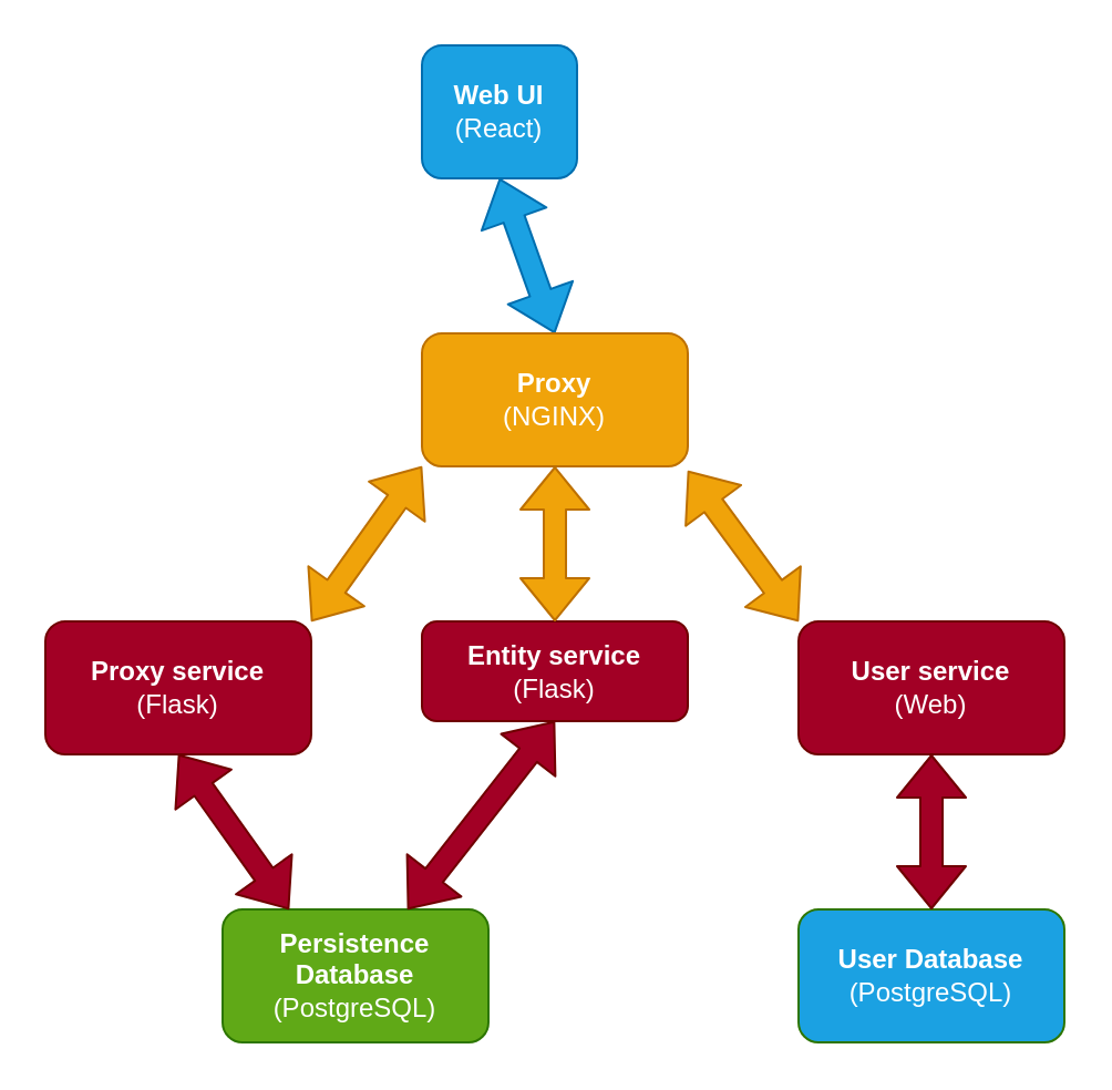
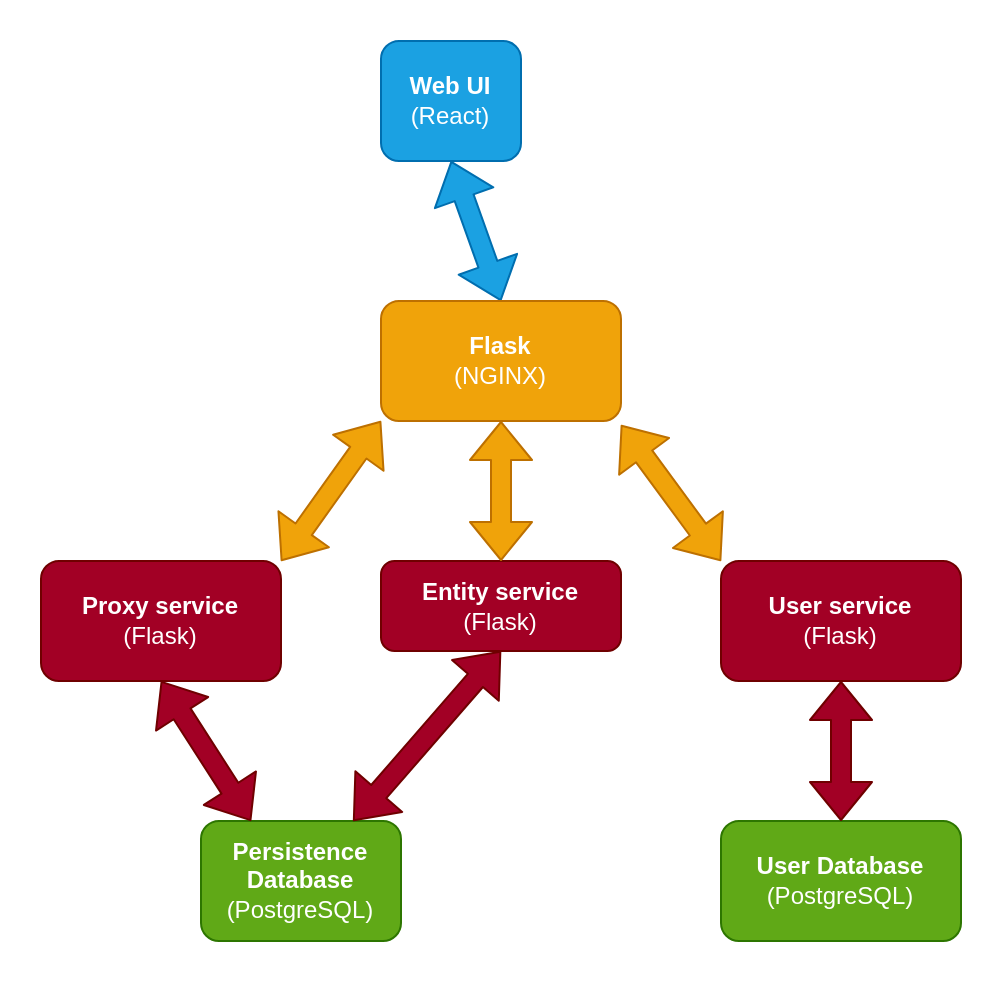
  <mxCell id="0" />
  <mxCell id="1" parent="0" />
  <mxCell id="2" value="&lt;div&gt;&lt;b&gt;Web UI&lt;/b&gt;&lt;/div&gt;&lt;div&gt;(React)&lt;br&gt;&lt;/div&gt;" style="rounded=1;whiteSpace=wrap;html=1;fillColor=#1ba1e2;strokeColor=#006EAF;fontColor=#ffffff;align=center;" vertex="1" parent="1"><mxGeometry x="190" y="20" width="70" height="60" as="geometry" /></mxCell>
  <mxCell id="3" value="" style="shape=flexArrow;endArrow=classic;startArrow=classic;html=1;fillColor=#1ba1e2;strokeColor=#006EAF;entryX=0.5;entryY=1;entryDx=0;entryDy=0;" edge="1" parent="1" target="2"><mxGeometry width="50" height="50" relative="1" as="geometry"><mxPoint x="250" y="150" as="sourcePoint" /><mxPoint x="240" y="100" as="targetPoint" /></mxGeometry></mxCell>
- <mxCell id="4" value="&lt;div&gt;&lt;b&gt;Proxy&lt;/b&gt;&lt;/div&gt;&lt;div&gt;(NGINX)&lt;br&gt;&lt;/div&gt;" style="rounded=1;whiteSpace=wrap;html=1;fillColor=#f0a30a;strokeColor=#BD7000;fontColor=#ffffff;" vertex="1" parent="1"><mxGeometry x="190" y="150" width="120" height="60" as="geometry" /></mxCell>
+ <mxCell id="4" value="&lt;div&gt;&lt;b&gt;Flask&lt;/b&gt;&lt;/div&gt;&lt;div&gt;(NGINX)&lt;br&gt;&lt;/div&gt;" style="rounded=1;whiteSpace=wrap;html=1;fillColor=#f0a30a;strokeColor=#BD7000;fontColor=#ffffff;" vertex="1" parent="1"><mxGeometry x="190" y="150" width="120" height="60" as="geometry" /></mxCell>
  <mxCell id="5" value="&lt;div&gt;&lt;b&gt;Proxy service&lt;/b&gt;&lt;/div&gt;&lt;div&gt;(Flask)&lt;br&gt;&lt;/div&gt;" style="rounded=1;whiteSpace=wrap;html=1;fillColor=#a20025;strokeColor=#6F0000;fontColor=#ffffff;" vertex="1" parent="1"><mxGeometry x="20" y="280" width="120" height="60" as="geometry" /></mxCell>
  <mxCell id="6" value="" style="shape=flexArrow;endArrow=classic;startArrow=classic;html=1;entryX=1;entryY=0;entryDx=0;entryDy=0;entryPerimeter=0;fillColor=#f0a30a;strokeColor=#BD7000;" edge="1" parent="1" target="5"><mxGeometry width="50" height="50" relative="1" as="geometry"><mxPoint x="190" y="210" as="sourcePoint" /><mxPoint x="60" y="320" as="targetPoint" /></mxGeometry></mxCell>
  <mxCell id="7" value="&lt;div&gt;&lt;b&gt;Entity service&lt;/b&gt;&lt;/div&gt;&lt;div&gt;(Flask)&lt;br&gt;&lt;b&gt;&lt;/b&gt;&lt;/div&gt;" style="rounded=1;whiteSpace=wrap;html=1;fillColor=#a20025;strokeColor=#6F0000;fontColor=#ffffff;" vertex="1" parent="1"><mxGeometry x="190" y="280" width="120" height="45" as="geometry" /></mxCell>
  <mxCell id="8" value="" style="shape=flexArrow;endArrow=classic;startArrow=classic;html=1;entryX=0.5;entryY=0;entryDx=0;entryDy=0;fillColor=#f0a30a;strokeColor=#BD7000;exitX=0.5;exitY=1;exitDx=0;exitDy=0;" edge="1" parent="1" target="7" source="4"><mxGeometry width="50" height="50" relative="1" as="geometry"><mxPoint x="370" y="210" as="sourcePoint" /><mxPoint x="240" y="320" as="targetPoint" /></mxGeometry></mxCell>
- <mxCell id="9" value="&lt;div&gt;&lt;b&gt;User service&lt;/b&gt;&lt;/div&gt;&lt;div&gt;(Web)&lt;br&gt;&lt;b&gt;&lt;/b&gt;&lt;/div&gt;" style="rounded=1;whiteSpace=wrap;html=1;fillColor=#a20025;strokeColor=#6F0000;fontColor=#ffffff;" vertex="1" parent="1"><mxGeometry x="360" y="280" width="120" height="60" as="geometry" /></mxCell>
+ <mxCell id="9" value="&lt;div&gt;&lt;b&gt;User service&lt;/b&gt;&lt;/div&gt;&lt;div&gt;(Flask)&lt;br&gt;&lt;b&gt;&lt;/b&gt;&lt;/div&gt;" style="rounded=1;whiteSpace=wrap;html=1;fillColor=#a20025;strokeColor=#6F0000;fontColor=#ffffff;" vertex="1" parent="1"><mxGeometry x="360" y="280" width="120" height="60" as="geometry" /></mxCell>
  <mxCell id="10" value="" style="shape=flexArrow;endArrow=classic;startArrow=classic;html=1;fillColor=#f0a30a;strokeColor=#BD7000;exitX=1;exitY=1.033;exitDx=0;exitDy=0;exitPerimeter=0;" edge="1" parent="1" source="4"><mxGeometry width="50" height="50" relative="1" as="geometry"><mxPoint x="200" y="220" as="sourcePoint" /><mxPoint x="360" y="280" as="targetPoint" /></mxGeometry></mxCell>
- <mxCell id="11" value="&lt;div&gt;&lt;b&gt;Persistence Database&lt;/b&gt;&lt;/div&gt;&lt;div&gt;(PostgreSQL)&lt;/div&gt;" style="rounded=1;whiteSpace=wrap;html=1;fillColor=#60a917;strokeColor=#2D7600;fontColor=#ffffff;" vertex="1" parent="1"><mxGeometry x="100" y="410" width="120" height="60" as="geometry" /></mxCell>
- <mxCell id="12" value="&lt;div&gt;&lt;b&gt;User Database&lt;/b&gt;&lt;/div&gt;&lt;div&gt;(PostgreSQL)&lt;/div&gt;" style="rounded=1;whiteSpace=wrap;html=1;fillColor=#1ba1e2;strokeColor=#2D7600;fontColor=#ffffff;" vertex="1" parent="1"><mxGeometry x="360" y="410" width="120" height="60" as="geometry" /></mxCell>
+ <mxCell id="11" value="&lt;div&gt;&lt;b&gt;Persistence Database&lt;/b&gt;&lt;/div&gt;&lt;div&gt;(PostgreSQL)&lt;/div&gt;" style="rounded=1;whiteSpace=wrap;html=1;fillColor=#60a917;strokeColor=#2D7600;fontColor=#ffffff;" vertex="1" parent="1"><mxGeometry x="100" y="410" width="100" height="60" as="geometry" /></mxCell>
+ <mxCell id="12" value="&lt;div&gt;&lt;b&gt;User Database&lt;/b&gt;&lt;/div&gt;&lt;div&gt;(PostgreSQL)&lt;/div&gt;" style="rounded=1;whiteSpace=wrap;html=1;fillColor=#60a917;strokeColor=#2D7600;fontColor=#ffffff;" vertex="1" parent="1"><mxGeometry x="360" y="410" width="120" height="60" as="geometry" /></mxCell>
  <mxCell id="13" value="" style="shape=flexArrow;endArrow=classic;startArrow=classic;html=1;entryX=0.5;entryY=1;entryDx=0;entryDy=0;fillColor=#a20025;strokeColor=#6F0000;" edge="1" parent="1" source="12" target="9"><mxGeometry width="50" height="50" relative="1" as="geometry"><mxPoint x="390" y="390" as="sourcePoint" /><mxPoint x="440" y="340" as="targetPoint" /></mxGeometry></mxCell>
  <mxCell id="14" value="" style="shape=flexArrow;endArrow=classic;startArrow=classic;html=1;entryX=0.25;entryY=0;entryDx=0;entryDy=0;exitX=0.5;exitY=1;exitDx=0;exitDy=0;fillColor=#a20025;strokeColor=#6F0000;" edge="1" parent="1" source="5" target="11"><mxGeometry width="50" height="50" relative="1" as="geometry"><mxPoint x="20" y="530" as="sourcePoint" /><mxPoint x="70" y="480" as="targetPoint" /></mxGeometry></mxCell>
  <mxCell id="15" value="" style="shape=flexArrow;endArrow=classic;startArrow=classic;html=1;entryX=0.5;entryY=1;entryDx=0;entryDy=0;fillColor=#a20025;strokeColor=#6F0000;" edge="1" parent="1" source="11" target="7"><mxGeometry width="50" height="50" relative="1" as="geometry"><mxPoint x="190" y="410" as="sourcePoint" /><mxPoint x="240" y="360" as="targetPoint" /></mxGeometry></mxCell>
